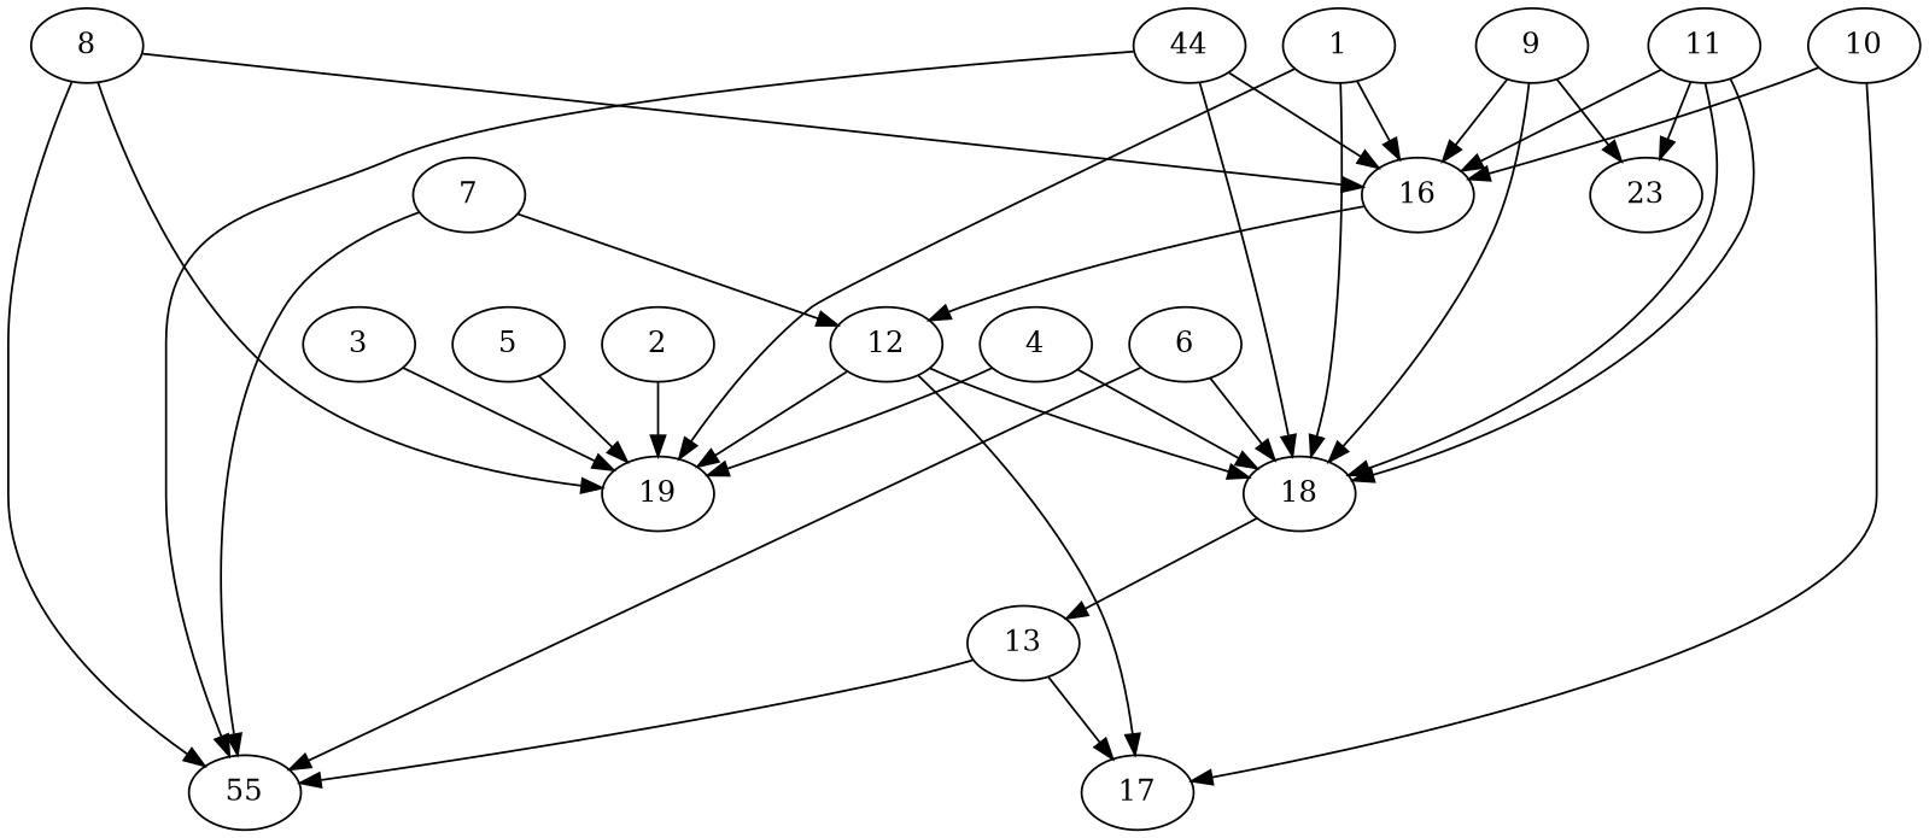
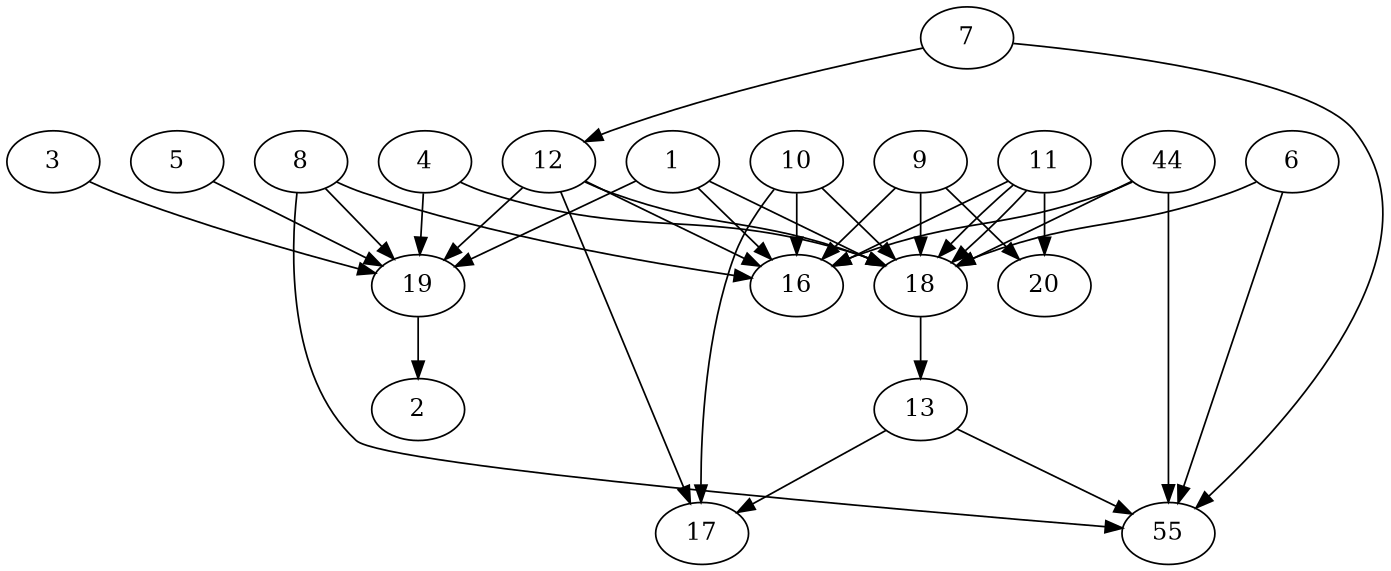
  digraph {
    node [alpha=0.14]
    1 [expect_size=49239040]
    16 [alpha=0.11 expect_size=32969728]
    18 [alpha=0.11 expect_size=52256768]
    19 [alpha=0.09 expect_size=31973376]
    13 [alpha=0.19 expect_size=31647744]
    2 [alpha=0.02 expect_size=10354688]
    3 [alpha=0.15 expect_size=33446912]
    4 [alpha=0.12 expect_size=21424128]
    5 [expect_size=41746432]
    6 [expect_size=41617408]
    n11 [alpha=0.01 expect_size=48008192 label=55]
    7 [expect_size=19467264]
    12 [alpha=0.09 expect_size=25798656]
    8 [alpha=0.11 expect_size=33848320]
    9 [alpha=0.17 expect_size=9353216]
-   20 [alpha=0.18 expect_size=23759872 label=23]
+   20 [alpha=0.18 expect_size=23759872]
    10 [alpha=0.07 expect_size=34776064]
    17 [alpha=0.10 expect_size=19263488]
    11 [alpha=0.16 expect_size=41103360]
    n20 [alpha=0.11 expect_size=20114432 label=44]
    1 -> 16
    1 -> 18
    1 -> 19
    18 -> 13
    13 -> n11
    13 -> 17
-   2 -> 19
+   19 -> 2
    3 -> 19
    4 -> 18
    4 -> 19
    5 -> 19
    6 -> 18
    6 -> n11
    7 -> n11
    7 -> 12
-   16 -> 12
+   12 -> 16
    12 -> 18
    12 -> 19
    12 -> 17
    8 -> 16
    8 -> 19
    8 -> n11
    9 -> 16
    9 -> 18
    9 -> 20
    10 -> 16
+   10 -> 18
    10 -> 17
    11 -> 16
    11 -> 18
    11 -> 18
    11 -> 20
    n20 -> 16
    n20 -> 18
    n20 -> n11
  }
